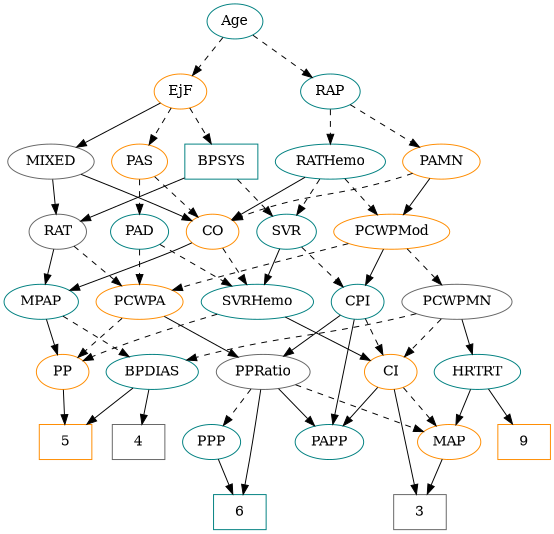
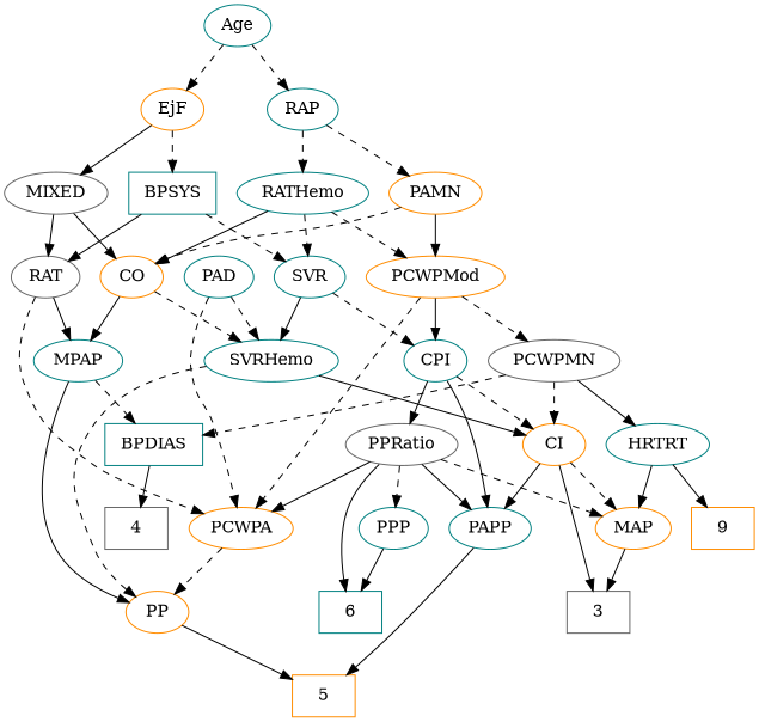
  strict digraph {
    node [color=teal]
    edge [style=dashed]
    n1 [height=0.5 label=6 shape=box width=0.75]
    n2 [color=darkorange height=0.5 label=9 shape=box width=0.75]
    3 [color=gray40 height=0.5 shape=box width=0.75]
    4 [color=gray40 height=0.5 shape=box width=0.75]
    5 [color=darkorange height=0.5 shape=box width=0.75]
    Age [height=0.5 width=0.75]
    EjF [color=darkorange height=0.5 width=0.75]
    RAP [height=0.5 width=0.77632]
    MIXED [color=gray40 height=0.5 width=1.1193]
    BPSYS [height=0.5 shape=box width=1.0471]
-   PAS [color=darkorange height=0.5 width=0.75]
    PAMN [color=darkorange height=0.5 width=1.011]
    RATHemo [height=0.5 width=1.3721]
    CO [color=darkorange height=0.5 width=0.75]
    RAT [color=gray40 height=0.5 width=0.75827]
    SVR [height=0.5 width=0.77632]
    PAD [height=0.5 width=0.79437]
    PCWPMod [color=darkorange height=0.5 width=1.4443]
    MPAP [height=0.5 width=0.97491]
    SVRHemo [height=0.5 width=1.3902]
    PCWPA [color=darkorange height=0.5 width=1.1555]
    CPI [height=0.5 width=0.75]
    PCWPMN [color=gray40 height=0.5 width=1.3902]
-   BPDIAS [height=0.5 width=1.1735]
+   BPDIAS [height=0.5 width=1.1735 shape=box]
    PP [color=darkorange height=0.5 width=0.75]
    CI [color=darkorange height=0.5 width=0.75]
    PPRatio [color=gray40 height=0.5 width=1.1013]
    PAPP [height=0.5 width=0.88464]
    PPP [height=0.5 width=0.75]
    MAP [color=darkorange height=0.5 width=0.84854]
    HRTRT [height=0.5 width=1.1013]
    Age -> EjF
    Age -> RAP
    EjF -> MIXED [style=solid]
    EjF -> BPSYS
-   EjF -> PAS
    RAP -> PAMN
    RAP -> RATHemo
    MIXED -> CO [style=solid]
    MIXED -> RAT [style=solid]
    BPSYS -> RAT [style=solid]
    BPSYS -> SVR
-   PAS -> CO
-   PAS -> PAD
    PAMN -> CO
    PAMN -> PCWPMod [style=solid]
    RATHemo -> CO [style=solid]
    RATHemo -> SVR
    RATHemo -> PCWPMod
    CO -> MPAP [style=solid]
    CO -> SVRHemo
    RAT -> MPAP [style=solid]
    RAT -> PCWPA
    SVR -> SVRHemo [style=solid]
    SVR -> CPI
    PAD -> SVRHemo
    PAD -> PCWPA
    PCWPMod -> PCWPA
    PCWPMod -> CPI [style=solid]
    PCWPMod -> PCWPMN
    MPAP -> BPDIAS
    MPAP -> PP [style=solid]
    SVRHemo -> PP
    SVRHemo -> CI [style=solid]
    PCWPA -> PP
-   PCWPA -> PPRatio [style=solid]
+   PPRatio -> PCWPA [style=solid]
    CPI -> CI
    CPI -> PPRatio [style=solid]
    CPI -> PAPP [style=solid]
    PCWPMN -> BPDIAS
    PCWPMN -> CI
    PCWPMN -> HRTRT [style=solid]
    BPDIAS -> 4 [style=solid]
    PP -> 5 [style=solid]
    CI -> 3 [style=solid]
    CI -> PAPP [style=solid]
    CI -> MAP
    PPRatio -> n1 [style=solid]
    PPRatio -> PAPP [style=solid]
    PPRatio -> PPP
    PPRatio -> MAP
-   BPDIAS -> 5 [style=solid]
+   PAPP -> 5 [style=solid]
    PPP -> n1 [style=solid]
    MAP -> 3 [style=solid]
    HRTRT -> n2 [style=solid]
    HRTRT -> MAP [style=solid]
  }
